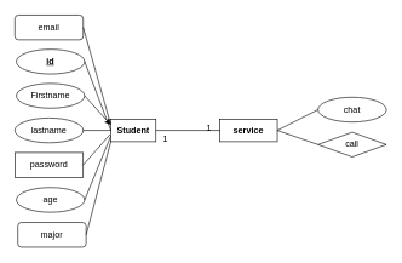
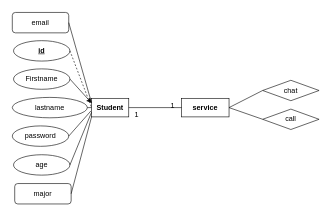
  <mxCell id="0" />
  <mxCell id="1" parent="0" />
  <mxCell id="2" value="&lt;b&gt;Student&lt;/b&gt;" style="rounded=0;whiteSpace=wrap;html=1;" vertex="1" parent="1"><mxGeometry x="152" y="163" width="62" height="31" as="geometry" /></mxCell>
- <mxCell id="3" value="lastname" style="ellipse;whiteSpace=wrap;html=1;" vertex="1" parent="1"><mxGeometry x="20" y="161.5" width="94" height="34" as="geometry" /></mxCell>
+ <mxCell id="3" value="lastname" style="ellipse;whiteSpace=wrap;html=1;" vertex="1" parent="1"><mxGeometry x="20" y="161.5" width="125" height="34" as="geometry" /></mxCell>
  <mxCell id="4" value="Firstname" style="ellipse;whiteSpace=wrap;html=1;" vertex="1" parent="1"><mxGeometry x="22" y="114" width="94" height="34" as="geometry" /></mxCell>
- <mxCell id="5" value="password" style="whiteSpace=wrap;html=1;rounded=0;" vertex="1" parent="1"><mxGeometry x="20" y="209" width="94" height="34" as="geometry" /></mxCell>
+ <mxCell id="5" value="password" style="ellipse;whiteSpace=wrap;html=1;" vertex="1" parent="1"><mxGeometry x="20" y="209" width="94" height="34" as="geometry" /></mxCell>
  <mxCell id="6" value="age" style="ellipse;whiteSpace=wrap;html=1;" vertex="1" parent="1"><mxGeometry x="22" y="257" width="94" height="34" as="geometry" /></mxCell>
  <mxCell id="7" value="&lt;b&gt;&lt;u&gt;id&lt;/u&gt;&lt;/b&gt;" style="ellipse;whiteSpace=wrap;html=1;" vertex="1" parent="1"><mxGeometry x="22" y="67" width="94" height="34" as="geometry" /></mxCell>
  <mxCell id="8" value="major" style="whiteSpace=wrap;html=1;rounded=1;" vertex="1" parent="1"><mxGeometry x="24" y="305" width="94" height="34" as="geometry" /></mxCell>
  <mxCell id="9" value="email" style="whiteSpace=wrap;html=1;rounded=1;" vertex="1" parent="1"><mxGeometry x="20" y="20" width="94" height="34" as="geometry" /></mxCell>
  <mxCell id="10" value="&lt;b&gt;service&lt;/b&gt;" style="rounded=0;whiteSpace=wrap;html=1;" vertex="1" parent="1"><mxGeometry x="302" y="163" width="79" height="31" as="geometry" /></mxCell>
  <mxCell id="11" value="call" style="rhombus;whiteSpace=wrap;html=1;" vertex="1" parent="1"><mxGeometry x="437" y="181" width="94" height="34" as="geometry" /></mxCell>
- <mxCell id="12" value="chat" style="ellipse;whiteSpace=wrap;html=1;" vertex="1" parent="1"><mxGeometry x="437" y="133" width="94" height="34" as="geometry" /></mxCell>
+ <mxCell id="12" value="chat" style="rhombus;whiteSpace=wrap;html=1;" vertex="1" parent="1"><mxGeometry x="437" y="133" width="94" height="34" as="geometry" /></mxCell>
  <mxCell id="13" value="" style="endArrow=none;html=1;rounded=0;strokeColor=default;exitX=1;exitY=0.5;exitDx=0;exitDy=0;entryX=0;entryY=0.5;entryDx=0;entryDy=0;" edge="1" parent="1" source="2" target="10"><mxGeometry width="50" height="50" relative="1" as="geometry"><mxPoint x="262" y="187" as="sourcePoint" /><mxPoint x="312" y="137" as="targetPoint" /></mxGeometry></mxCell>
  <mxCell id="14" value="1" style="text;html=1;align=center;verticalAlign=middle;resizable=0;points=[];autosize=1;strokeColor=none;fillColor=none;" vertex="1" parent="1"><mxGeometry x="274" y="161.5" width="25" height="26" as="geometry" /></mxCell>
  <mxCell id="15" value="1" style="text;html=1;align=center;verticalAlign=middle;resizable=0;points=[];autosize=1;strokeColor=none;fillColor=none;" vertex="1" parent="1"><mxGeometry x="214" y="178" width="25" height="26" as="geometry" /></mxCell>
  <mxCell id="16" value="" style="endArrow=none;html=1;rounded=0;strokeColor=default;entryX=0;entryY=1;entryDx=0;entryDy=0;exitX=1;exitY=0.5;exitDx=0;exitDy=0;" edge="1" parent="1" source="8" target="2"><mxGeometry width="50" height="50" relative="1" as="geometry"><mxPoint x="162" y="173" as="sourcePoint" /><mxPoint x="124" y="4" as="targetPoint" /></mxGeometry></mxCell>
  <mxCell id="17" value="" style="endArrow=none;html=1;rounded=0;strokeColor=default;entryX=0;entryY=0.75;entryDx=0;entryDy=0;exitX=1;exitY=0.5;exitDx=0;exitDy=0;" edge="1" parent="1" source="6" target="2"><mxGeometry width="50" height="50" relative="1" as="geometry"><mxPoint x="172" y="183" as="sourcePoint" /><mxPoint x="134" y="14" as="targetPoint" /></mxGeometry></mxCell>
  <mxCell id="18" value="" style="endArrow=none;html=1;rounded=0;strokeColor=default;exitX=1;exitY=0.5;exitDx=0;exitDy=0;" edge="1" parent="1" source="5"><mxGeometry width="50" height="50" relative="1" as="geometry"><mxPoint x="182" y="193" as="sourcePoint" /><mxPoint x="151" y="184" as="targetPoint" /></mxGeometry></mxCell>
  <mxCell id="19" value="" style="endArrow=none;html=1;rounded=0;strokeColor=default;entryX=0;entryY=0.5;entryDx=0;entryDy=0;exitX=1;exitY=0.5;exitDx=0;exitDy=0;" edge="1" parent="1" source="3" target="2"><mxGeometry width="50" height="50" relative="1" as="geometry"><mxPoint x="192" y="203" as="sourcePoint" /><mxPoint x="154" y="34" as="targetPoint" /></mxGeometry></mxCell>
  <mxCell id="20" value="" style="endArrow=classic;html=1;rounded=0;strokeColor=default;entryX=0;entryY=0.25;entryDx=0;entryDy=0;exitX=1;exitY=0.5;exitDx=0;exitDy=0;" edge="1" parent="1" source="4" target="2"><mxGeometry width="50" height="50" relative="1" as="geometry"><mxPoint x="202" y="213" as="sourcePoint" /><mxPoint x="164" y="44" as="targetPoint" /></mxGeometry></mxCell>
  <mxCell id="21" value="" style="endArrow=none;html=1;rounded=0;strokeColor=default;entryX=1;entryY=0.5;entryDx=0;entryDy=0;exitX=0;exitY=0.25;exitDx=0;exitDy=0;" edge="1" parent="1" source="2" target="9"><mxGeometry width="50" height="50" relative="1" as="geometry"><mxPoint x="212" y="223" as="sourcePoint" /><mxPoint x="174" y="54" as="targetPoint" /></mxGeometry></mxCell>
- <mxCell id="22" value="" style="endArrow=none;html=1;rounded=0;strokeColor=default;entryX=0;entryY=0.5;entryDx=0;entryDy=0;exitX=1;exitY=0.5;exitDx=0;exitDy=0;" edge="1" parent="1" source="7" target="2"><mxGeometry width="50" height="50" relative="1" as="geometry"><mxPoint x="222" y="233" as="sourcePoint" /><mxPoint x="184" y="64" as="targetPoint" /></mxGeometry></mxCell>
+ <mxCell id="22" value="" style="endArrow=none;html=1;rounded=0;strokeColor=default;entryX=0;entryY=0.5;entryDx=0;entryDy=0;exitX=1;exitY=0.5;exitDx=0;exitDy=0;dashed=1;" edge="1" parent="1" source="7" target="2"><mxGeometry width="50" height="50" relative="1" as="geometry"><mxPoint x="222" y="233" as="sourcePoint" /><mxPoint x="184" y="64" as="targetPoint" /></mxGeometry></mxCell>
  <mxCell id="23" value="" style="endArrow=none;html=1;rounded=0;strokeColor=default;entryX=1;entryY=0.5;entryDx=0;entryDy=0;exitX=0;exitY=0.5;exitDx=0;exitDy=0;" edge="1" parent="1" source="12" target="10"><mxGeometry width="50" height="50" relative="1" as="geometry"><mxPoint x="232" y="243" as="sourcePoint" /><mxPoint x="194" y="74" as="targetPoint" /></mxGeometry></mxCell>
  <mxCell id="24" value="" style="endArrow=none;html=1;rounded=0;strokeColor=default;entryX=1;entryY=0.5;entryDx=0;entryDy=0;exitX=0;exitY=0.5;exitDx=0;exitDy=0;" edge="1" parent="1" source="11" target="10"><mxGeometry width="50" height="50" relative="1" as="geometry"><mxPoint x="447" y="160" as="sourcePoint" /><mxPoint x="391" y="188.5" as="targetPoint" /></mxGeometry></mxCell>
